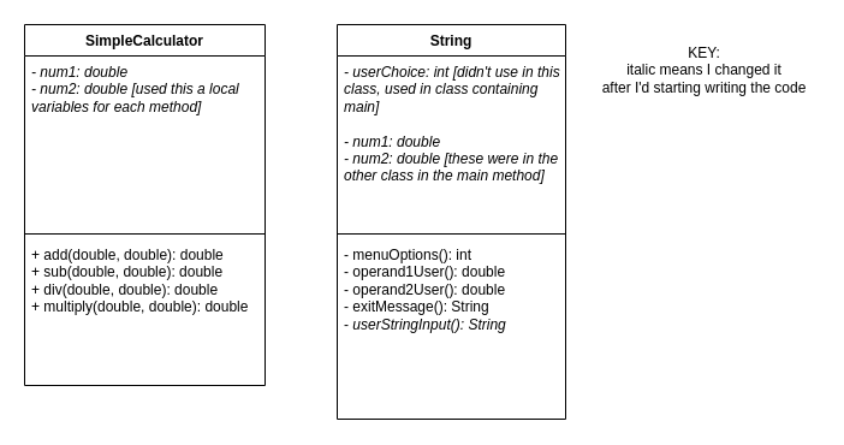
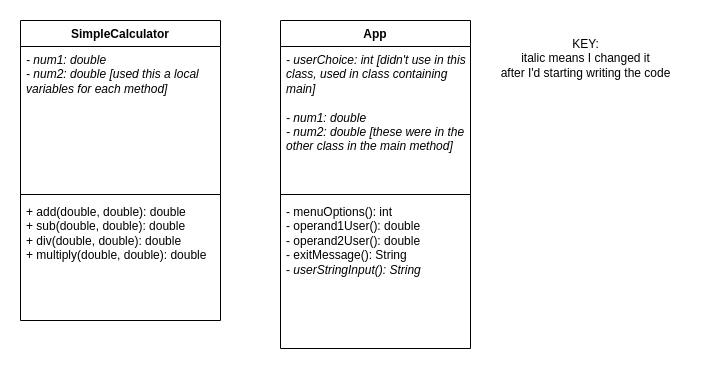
  <mxCell id="0" />
  <mxCell id="1" parent="0" />
  <mxCell id="2" value="SimpleCalculator" style="swimlane;fontStyle=1;align=center;verticalAlign=top;childLayout=stackLayout;horizontal=1;startSize=26;horizontalStack=0;resizeParent=1;resizeParentMax=0;resizeLast=0;collapsible=1;marginBottom=0;whiteSpace=wrap;html=1;" vertex="1" parent="1"><mxGeometry x="20" y="20" width="200" height="300" as="geometry" /></mxCell>
  <mxCell id="3" value="&lt;i&gt;- num1: double&lt;br&gt;- num2: double [used this a local variables for each method]&lt;/i&gt;" style="text;strokeColor=none;fillColor=none;align=left;verticalAlign=top;spacingLeft=4;spacingRight=4;overflow=hidden;rotatable=0;points=[[0,0.5],[1,0.5]];portConstraint=eastwest;whiteSpace=wrap;html=1;" vertex="1" parent="2"><mxGeometry y="26" width="200" height="144" as="geometry" /></mxCell>
  <mxCell id="4" value="" style="line;strokeWidth=1;fillColor=none;align=left;verticalAlign=middle;spacingTop=-1;spacingLeft=3;spacingRight=3;rotatable=0;labelPosition=right;points=[];portConstraint=eastwest;strokeColor=inherit;" vertex="1" parent="2"><mxGeometry y="170" width="200" height="8" as="geometry" /></mxCell>
  <mxCell id="5" value="+ add(double, double): double&lt;br&gt;+ sub(double, double): double&lt;br&gt;+ div(double, double): double&lt;br&gt;+ multiply(double, double): double" style="text;strokeColor=none;fillColor=none;align=left;verticalAlign=top;spacingLeft=4;spacingRight=4;overflow=hidden;rotatable=0;points=[[0,0.5],[1,0.5]];portConstraint=eastwest;whiteSpace=wrap;html=1;" vertex="1" parent="2"><mxGeometry y="178" width="200" height="122" as="geometry" /></mxCell>
- <mxCell id="6" value="String" style="swimlane;fontStyle=1;align=center;verticalAlign=top;childLayout=stackLayout;horizontal=1;startSize=26;horizontalStack=0;resizeParent=1;resizeParentMax=0;resizeLast=0;collapsible=1;marginBottom=0;whiteSpace=wrap;html=1;" vertex="1" parent="1"><mxGeometry x="280" y="20" width="190" height="328" as="geometry" /></mxCell>
+ <mxCell id="6" value="App" style="swimlane;fontStyle=1;align=center;verticalAlign=top;childLayout=stackLayout;horizontal=1;startSize=26;horizontalStack=0;resizeParent=1;resizeParentMax=0;resizeLast=0;collapsible=1;marginBottom=0;whiteSpace=wrap;html=1;" vertex="1" parent="1"><mxGeometry x="280" y="20" width="190" height="328" as="geometry" /></mxCell>
  <mxCell id="7" value="&lt;i&gt;- userChoice: int [didn't use in this class, used in class containing main]&lt;br&gt;&lt;br&gt;- num1: double&lt;br&gt;- num2: double [these were in the other class in the main method]&lt;/i&gt;" style="text;strokeColor=none;fillColor=none;align=left;verticalAlign=top;spacingLeft=4;spacingRight=4;overflow=hidden;rotatable=0;points=[[0,0.5],[1,0.5]];portConstraint=eastwest;whiteSpace=wrap;html=1;" vertex="1" parent="6"><mxGeometry y="26" width="190" height="144" as="geometry" /></mxCell>
  <mxCell id="8" value="" style="line;strokeWidth=1;fillColor=none;align=left;verticalAlign=middle;spacingTop=-1;spacingLeft=3;spacingRight=3;rotatable=0;labelPosition=right;points=[];portConstraint=eastwest;strokeColor=inherit;" vertex="1" parent="6"><mxGeometry y="170" width="190" height="8" as="geometry" /></mxCell>
  <mxCell id="9" value="- menuOptions(): int&lt;br&gt;- operand1User(): double&lt;br&gt;- operand2User(): double&lt;br&gt;- exitMessage(): String&lt;br&gt;- &lt;i&gt;userStringInput(): String&lt;/i&gt;" style="text;strokeColor=none;fillColor=none;align=left;verticalAlign=top;spacingLeft=4;spacingRight=4;overflow=hidden;rotatable=0;points=[[0,0.5],[1,0.5]];portConstraint=eastwest;whiteSpace=wrap;html=1;" vertex="1" parent="6"><mxGeometry y="178" width="190" height="150" as="geometry" /></mxCell>
  <mxCell id="10" value="KEY:&lt;br&gt;italic means I changed it&lt;br&gt;after I'd starting writing the code&lt;br&gt;&lt;br&gt;" style="text;html=1;align=center;verticalAlign=middle;resizable=0;points=[];autosize=1;strokeColor=none;fillColor=none;" vertex="1" parent="1"><mxGeometry x="490" y="30" width="190" height="70" as="geometry" /></mxCell>
